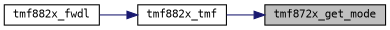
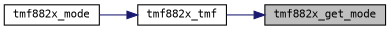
  digraph {
    fontname="DejaVu Sans Mono"
    rankdir=RL
    node [color=black fillcolor=white fontname="DejaVu Sans Mono" fontsize=10 shape=record style=filled]
    edge [color=midnightblue dir=back fontname="DejaVu Sans Mono" fontsize=10 labelfontname=Helvetica labelfontsize=10 style=solid]
-   n1 [fillcolor=grey75 fontcolor=black height=0.2 label=tmf872x_get_mode width=0.4]
+   n1 [fillcolor=grey75 fontcolor=black height=0.2 label=tmf882x_get_mode width=0.4]
    n2 [height=0.2 label=tmf882x_tmf width=0.4]
-   n3 [height=0.2 label=tmf882x_fwdl width=0.4]
+   n3 [height=0.2 label=tmf882x_mode width=0.4]
    n1 -> n2
    n2 -> n3
  }
